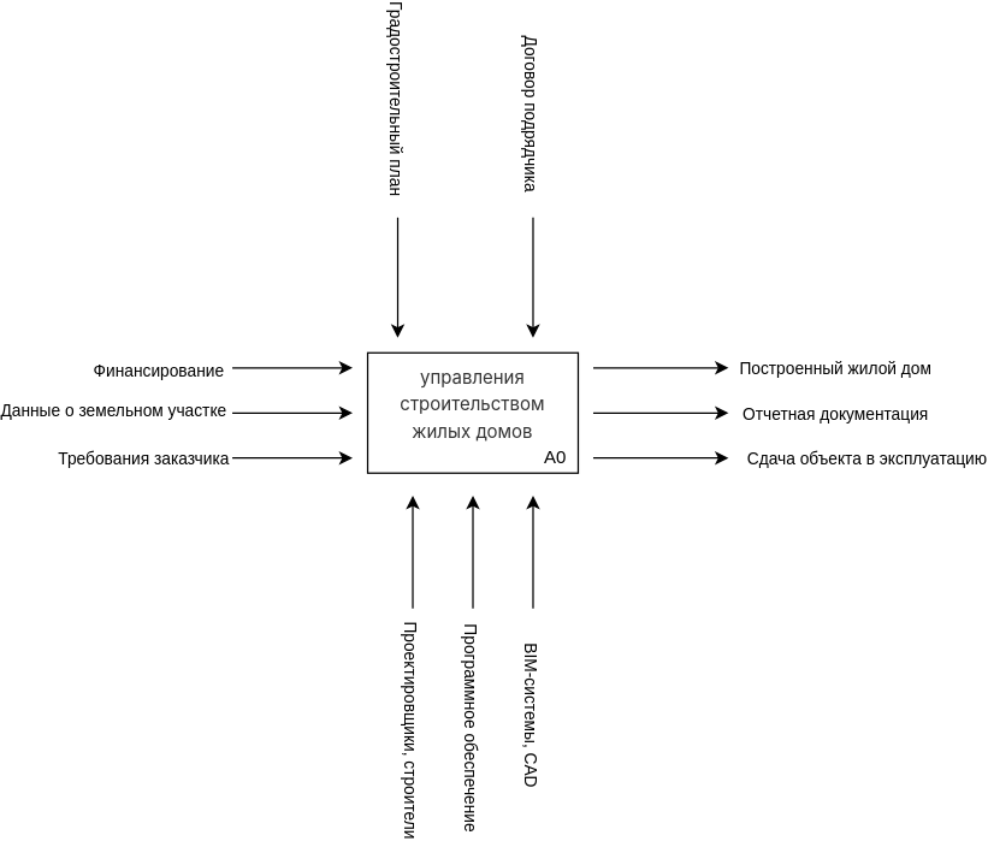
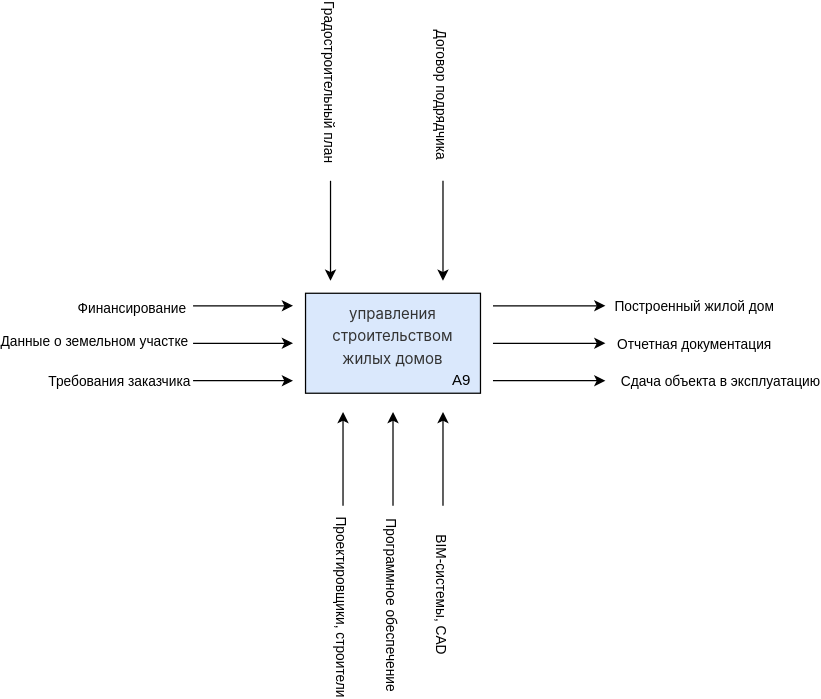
  <mxCell id="0" />
  <mxCell id="1" parent="0" />
- <mxCell id="2" value="&lt;h3 style=&quot;font-size: calc(var(--ds-md-zoom)*16px); line-height: 1.5; font-family: DeepSeek-CJK-patch, Inter, system-ui, -apple-system, BlinkMacSystemFont, &amp;quot;Segoe UI&amp;quot;, Roboto, &amp;quot;Noto Sans&amp;quot;, Ubuntu, Cantarell, &amp;quot;Helvetica Neue&amp;quot;, Oxygen, &amp;quot;Open Sans&amp;quot;, sans-serif; margin-top: 0px !important;&quot;&gt;&lt;font style=&quot;color: rgb(51, 51, 51); font-weight: normal;&quot;&gt;управления строительством жилых домов&lt;/font&gt;&lt;/h3&gt;" style="rounded=0;whiteSpace=wrap;html=1;align=center;" parent="1" vertex="1"><mxGeometry x="110" y="110" width="140" height="80" as="geometry" /></mxCell>
- <mxCell id="3" value="A0" style="text;html=1;align=center;verticalAlign=middle;whiteSpace=wrap;rounded=0;" parent="1" vertex="1"><mxGeometry x="220" y="170" width="30" height="20" as="geometry" /></mxCell>
+ <mxCell id="2" value="&lt;h3 style=&quot;font-size: calc(var(--ds-md-zoom)*16px); line-height: 1.5; font-family: DeepSeek-CJK-patch, Inter, system-ui, -apple-system, BlinkMacSystemFont, &amp;quot;Segoe UI&amp;quot;, Roboto, &amp;quot;Noto Sans&amp;quot;, Ubuntu, Cantarell, &amp;quot;Helvetica Neue&amp;quot;, Oxygen, &amp;quot;Open Sans&amp;quot;, sans-serif; margin-top: 0px !important;&quot;&gt;&lt;font style=&quot;color: rgb(51, 51, 51); font-weight: normal;&quot;&gt;управления строительством жилых домов&lt;/font&gt;&lt;/h3&gt;" style="rounded=0;whiteSpace=wrap;html=1;align=center;fillColor=#dae8fc;" parent="1" vertex="1"><mxGeometry x="110" y="110" width="140" height="80" as="geometry" /></mxCell>
+ <mxCell id="3" value="A9" style="text;html=1;align=center;verticalAlign=middle;whiteSpace=wrap;rounded=0;" parent="1" vertex="1"><mxGeometry x="220" y="170" width="30" height="20" as="geometry" /></mxCell>
  <mxCell id="4" value="" style="endArrow=classic;html=1;rounded=0;" parent="1" edge="1"><mxGeometry width="50" height="50" relative="1" as="geometry"><mxPoint x="20" y="120" as="sourcePoint" /><mxPoint x="100" y="120" as="targetPoint" /></mxGeometry></mxCell>
  <mxCell id="5" value="Финансирование" style="edgeLabel;html=1;align=center;verticalAlign=middle;resizable=0;points=[];" parent="4" vertex="1" connectable="0"><mxGeometry x="-0.148" y="-1" relative="1" as="geometry"><mxPoint x="-84" as="offset" /></mxGeometry></mxCell>
  <mxCell id="6" value="" style="endArrow=classic;html=1;rounded=0;" parent="1" edge="1"><mxGeometry width="50" height="50" relative="1" as="geometry"><mxPoint x="20" y="150" as="sourcePoint" /><mxPoint x="100" y="150" as="targetPoint" /></mxGeometry></mxCell>
  <mxCell id="7" value="Данные о земельном участке" style="edgeLabel;html=1;align=center;verticalAlign=middle;resizable=0;points=[];" parent="6" vertex="1" connectable="0"><mxGeometry x="-0.326" y="2" relative="1" as="geometry"><mxPoint x="-107" as="offset" /></mxGeometry></mxCell>
  <mxCell id="8" value="" style="endArrow=classic;html=1;rounded=0;" parent="1" edge="1"><mxGeometry width="50" height="50" relative="1" as="geometry"><mxPoint x="20" y="180" as="sourcePoint" /><mxPoint x="100" y="180" as="targetPoint" /></mxGeometry></mxCell>
  <mxCell id="9" value="Требования заказчика" style="edgeLabel;html=1;align=center;verticalAlign=middle;resizable=0;points=[];" parent="8" vertex="1" connectable="0"><mxGeometry x="-0.38" relative="1" as="geometry"><mxPoint x="-85" as="offset" /></mxGeometry></mxCell>
  <mxCell id="10" value="" style="endArrow=classic;html=1;rounded=0;" parent="1" edge="1"><mxGeometry width="50" height="50" relative="1" as="geometry"><mxPoint x="130" y="20" as="sourcePoint" /><mxPoint x="130" y="100" as="targetPoint" /></mxGeometry></mxCell>
  <mxCell id="11" value="Градостроительный план" style="edgeLabel;html=1;align=center;verticalAlign=middle;resizable=0;points=[];rotation=90;" parent="10" vertex="1" connectable="0"><mxGeometry x="0.25" relative="1" as="geometry"><mxPoint y="-130" as="offset" /></mxGeometry></mxCell>
  <mxCell id="12" value="" style="endArrow=classic;html=1;rounded=0;" parent="1" edge="1"><mxGeometry width="50" height="50" relative="1" as="geometry"><mxPoint x="220" y="20" as="sourcePoint" /><mxPoint x="220" y="100" as="targetPoint" /></mxGeometry></mxCell>
  <mxCell id="13" value="Договор подрядчика" style="edgeLabel;html=1;align=center;verticalAlign=middle;resizable=0;points=[];rotation=90;" parent="12" vertex="1" connectable="0"><mxGeometry x="-0.542" relative="1" as="geometry"><mxPoint y="-88" as="offset" /></mxGeometry></mxCell>
  <mxCell id="14" value="" style="endArrow=classic;html=1;rounded=0;" parent="1" edge="1"><mxGeometry width="50" height="50" relative="1" as="geometry"><mxPoint x="140" y="280" as="sourcePoint" /><mxPoint x="140" y="205" as="targetPoint" /></mxGeometry></mxCell>
  <mxCell id="15" value="Проектировщики, строители" style="edgeLabel;html=1;align=center;verticalAlign=middle;resizable=0;points=[];rotation=90;" parent="14" vertex="1" connectable="0"><mxGeometry x="-0.164" relative="1" as="geometry"><mxPoint y="111" as="offset" /></mxGeometry></mxCell>
  <mxCell id="16" value="" style="endArrow=classic;html=1;rounded=0;" parent="1" edge="1"><mxGeometry width="50" height="50" relative="1" as="geometry"><mxPoint x="180" y="280" as="sourcePoint" /><mxPoint x="180" y="205" as="targetPoint" /></mxGeometry></mxCell>
  <mxCell id="17" value="Программное обеспечение&amp;nbsp;" style="edgeLabel;html=1;align=center;verticalAlign=middle;resizable=0;points=[];rotation=90;" parent="16" vertex="1" connectable="0"><mxGeometry x="-0.502" relative="1" as="geometry"><mxPoint y="99" as="offset" /></mxGeometry></mxCell>
  <mxCell id="18" value="" style="endArrow=classic;html=1;rounded=0;" parent="1" edge="1"><mxGeometry width="50" height="50" relative="1" as="geometry"><mxPoint x="220" y="280" as="sourcePoint" /><mxPoint x="220" y="205" as="targetPoint" /></mxGeometry></mxCell>
  <mxCell id="19" value="BIM-системы, CAD" style="edgeLabel;html=1;align=center;verticalAlign=middle;resizable=0;points=[];rotation=90;" parent="18" vertex="1" connectable="0"><mxGeometry x="-0.594" y="1" relative="1" as="geometry"><mxPoint x="1" y="85" as="offset" /></mxGeometry></mxCell>
  <mxCell id="20" value="" style="endArrow=classic;html=1;rounded=0;" parent="1" edge="1"><mxGeometry width="50" height="50" relative="1" as="geometry"><mxPoint x="260" y="120" as="sourcePoint" /><mxPoint x="350" y="120" as="targetPoint" /></mxGeometry></mxCell>
  <mxCell id="21" value="Построенный жилой дом" style="edgeLabel;html=1;align=center;verticalAlign=middle;resizable=0;points=[];" parent="20" vertex="1" connectable="0"><mxGeometry x="-0.137" y="-2" relative="1" as="geometry"><mxPoint x="121" y="-2" as="offset" /></mxGeometry></mxCell>
  <mxCell id="22" value="" style="endArrow=classic;html=1;rounded=0;" parent="1" edge="1"><mxGeometry width="50" height="50" relative="1" as="geometry"><mxPoint x="260" y="150" as="sourcePoint" /><mxPoint x="350" y="150" as="targetPoint" /></mxGeometry></mxCell>
  <mxCell id="23" value="Отчетная документация" style="edgeLabel;html=1;align=center;verticalAlign=middle;resizable=0;points=[];" parent="22" vertex="1" connectable="0"><mxGeometry x="0.012" relative="1" as="geometry"><mxPoint x="114" as="offset" /></mxGeometry></mxCell>
  <mxCell id="24" value="" style="endArrow=classic;html=1;rounded=0;" parent="1" edge="1"><mxGeometry width="50" height="50" relative="1" as="geometry"><mxPoint x="260" y="180" as="sourcePoint" /><mxPoint x="350" y="180" as="targetPoint" /></mxGeometry></mxCell>
  <mxCell id="25" value="Сдача объекта в эксплуатацию" style="edgeLabel;html=1;align=center;verticalAlign=middle;resizable=0;points=[];" parent="24" vertex="1" connectable="0"><mxGeometry x="0.213" y="2" relative="1" as="geometry"><mxPoint x="126" y="2" as="offset" /></mxGeometry></mxCell>
